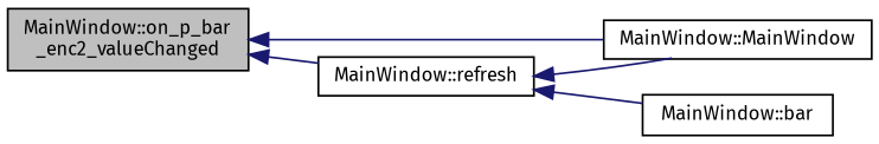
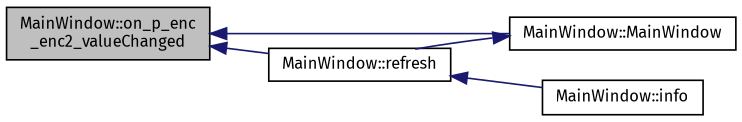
  digraph {
    fontname="Fira Sans"
    rankdir=LR
    node [color=black fillcolor=white fontname="Fira Sans" fontsize=10 shape=record style=filled]
    edge [color=midnightblue dir=back fontname="Fira Sans" fontsize=10 labelfontname=Helvetica labelfontsize=10 style=solid]
-   n1 [fillcolor=grey75 fontcolor=black height=0.2 label="MainWindow::on_p_bar\l_enc2_valueChanged" width=0.4]
+   n1 [fillcolor=grey75 fontcolor=black height=0.2 label="MainWindow::on_p_enc\l_enc2_valueChanged" width=0.4]
    n2 [height=0.2 label="MainWindow::refresh" width=0.4]
    n3 [height=0.2 label="MainWindow::MainWindow" width=0.4]
-   n4 [height=0.2 label="MainWindow::bar" width=0.4]
+   n4 [height=0.2 label="MainWindow::info" width=0.4]
    n1 -> n2
    n1 -> n3
-   n2 -> n3
+   n3 -> n2
    n2 -> n4
  }
